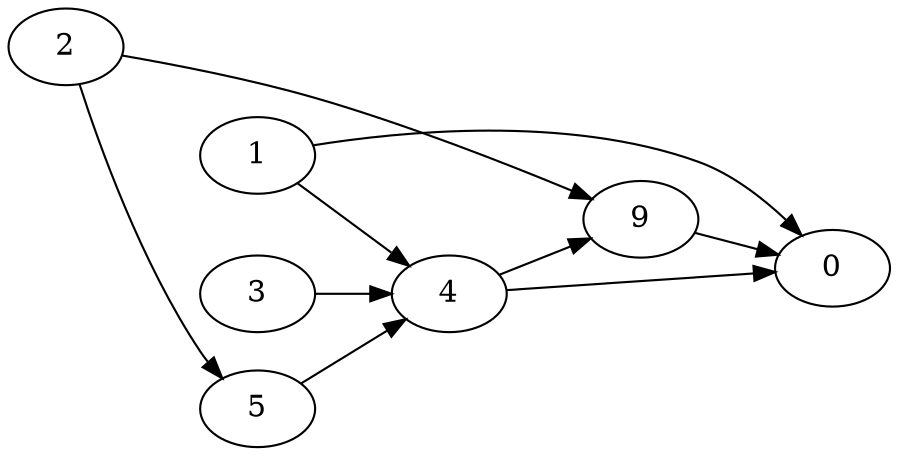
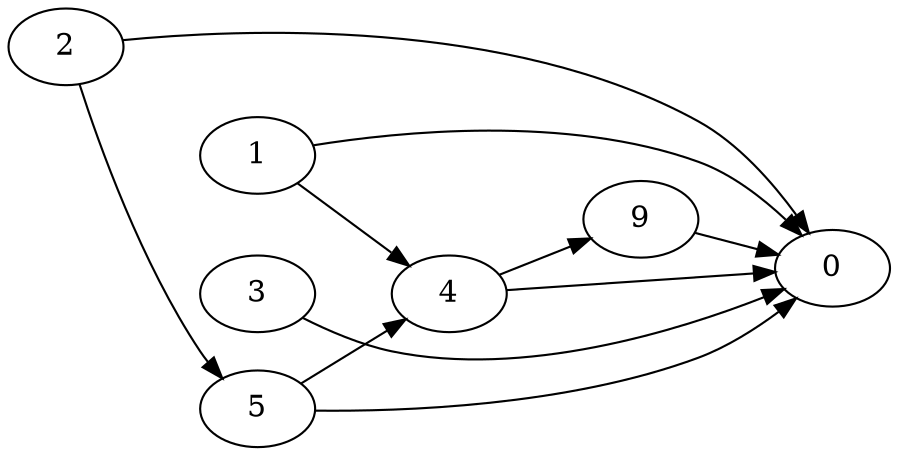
  digraph {
    rankdir=LR
    1
    4
    n3 [label=0]
    n4 [label=9]
    2
    5
    3
    1 -> 4
    1 -> n3
    4 -> n3
    4 -> n4
    n4 -> n3
-   2 -> n4
+   2 -> n3
    2 -> 5
    5 -> 4
-   3 -> 4
+   5 -> n3
+   3 -> n3
  }
